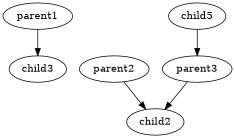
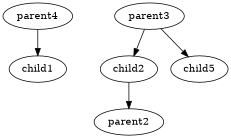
  strict digraph {
-   parent1
-   child1 [label=child3]
+   parent1 [label=parent4]
+   child1
    parent2
    child2
    parent3
    n6 [label=child5]
    parent1 -> child1
-   parent2 -> child2
+   child2 -> parent2
    parent3 -> child2
-   n6 -> parent3
+   parent3 -> n6
  }
